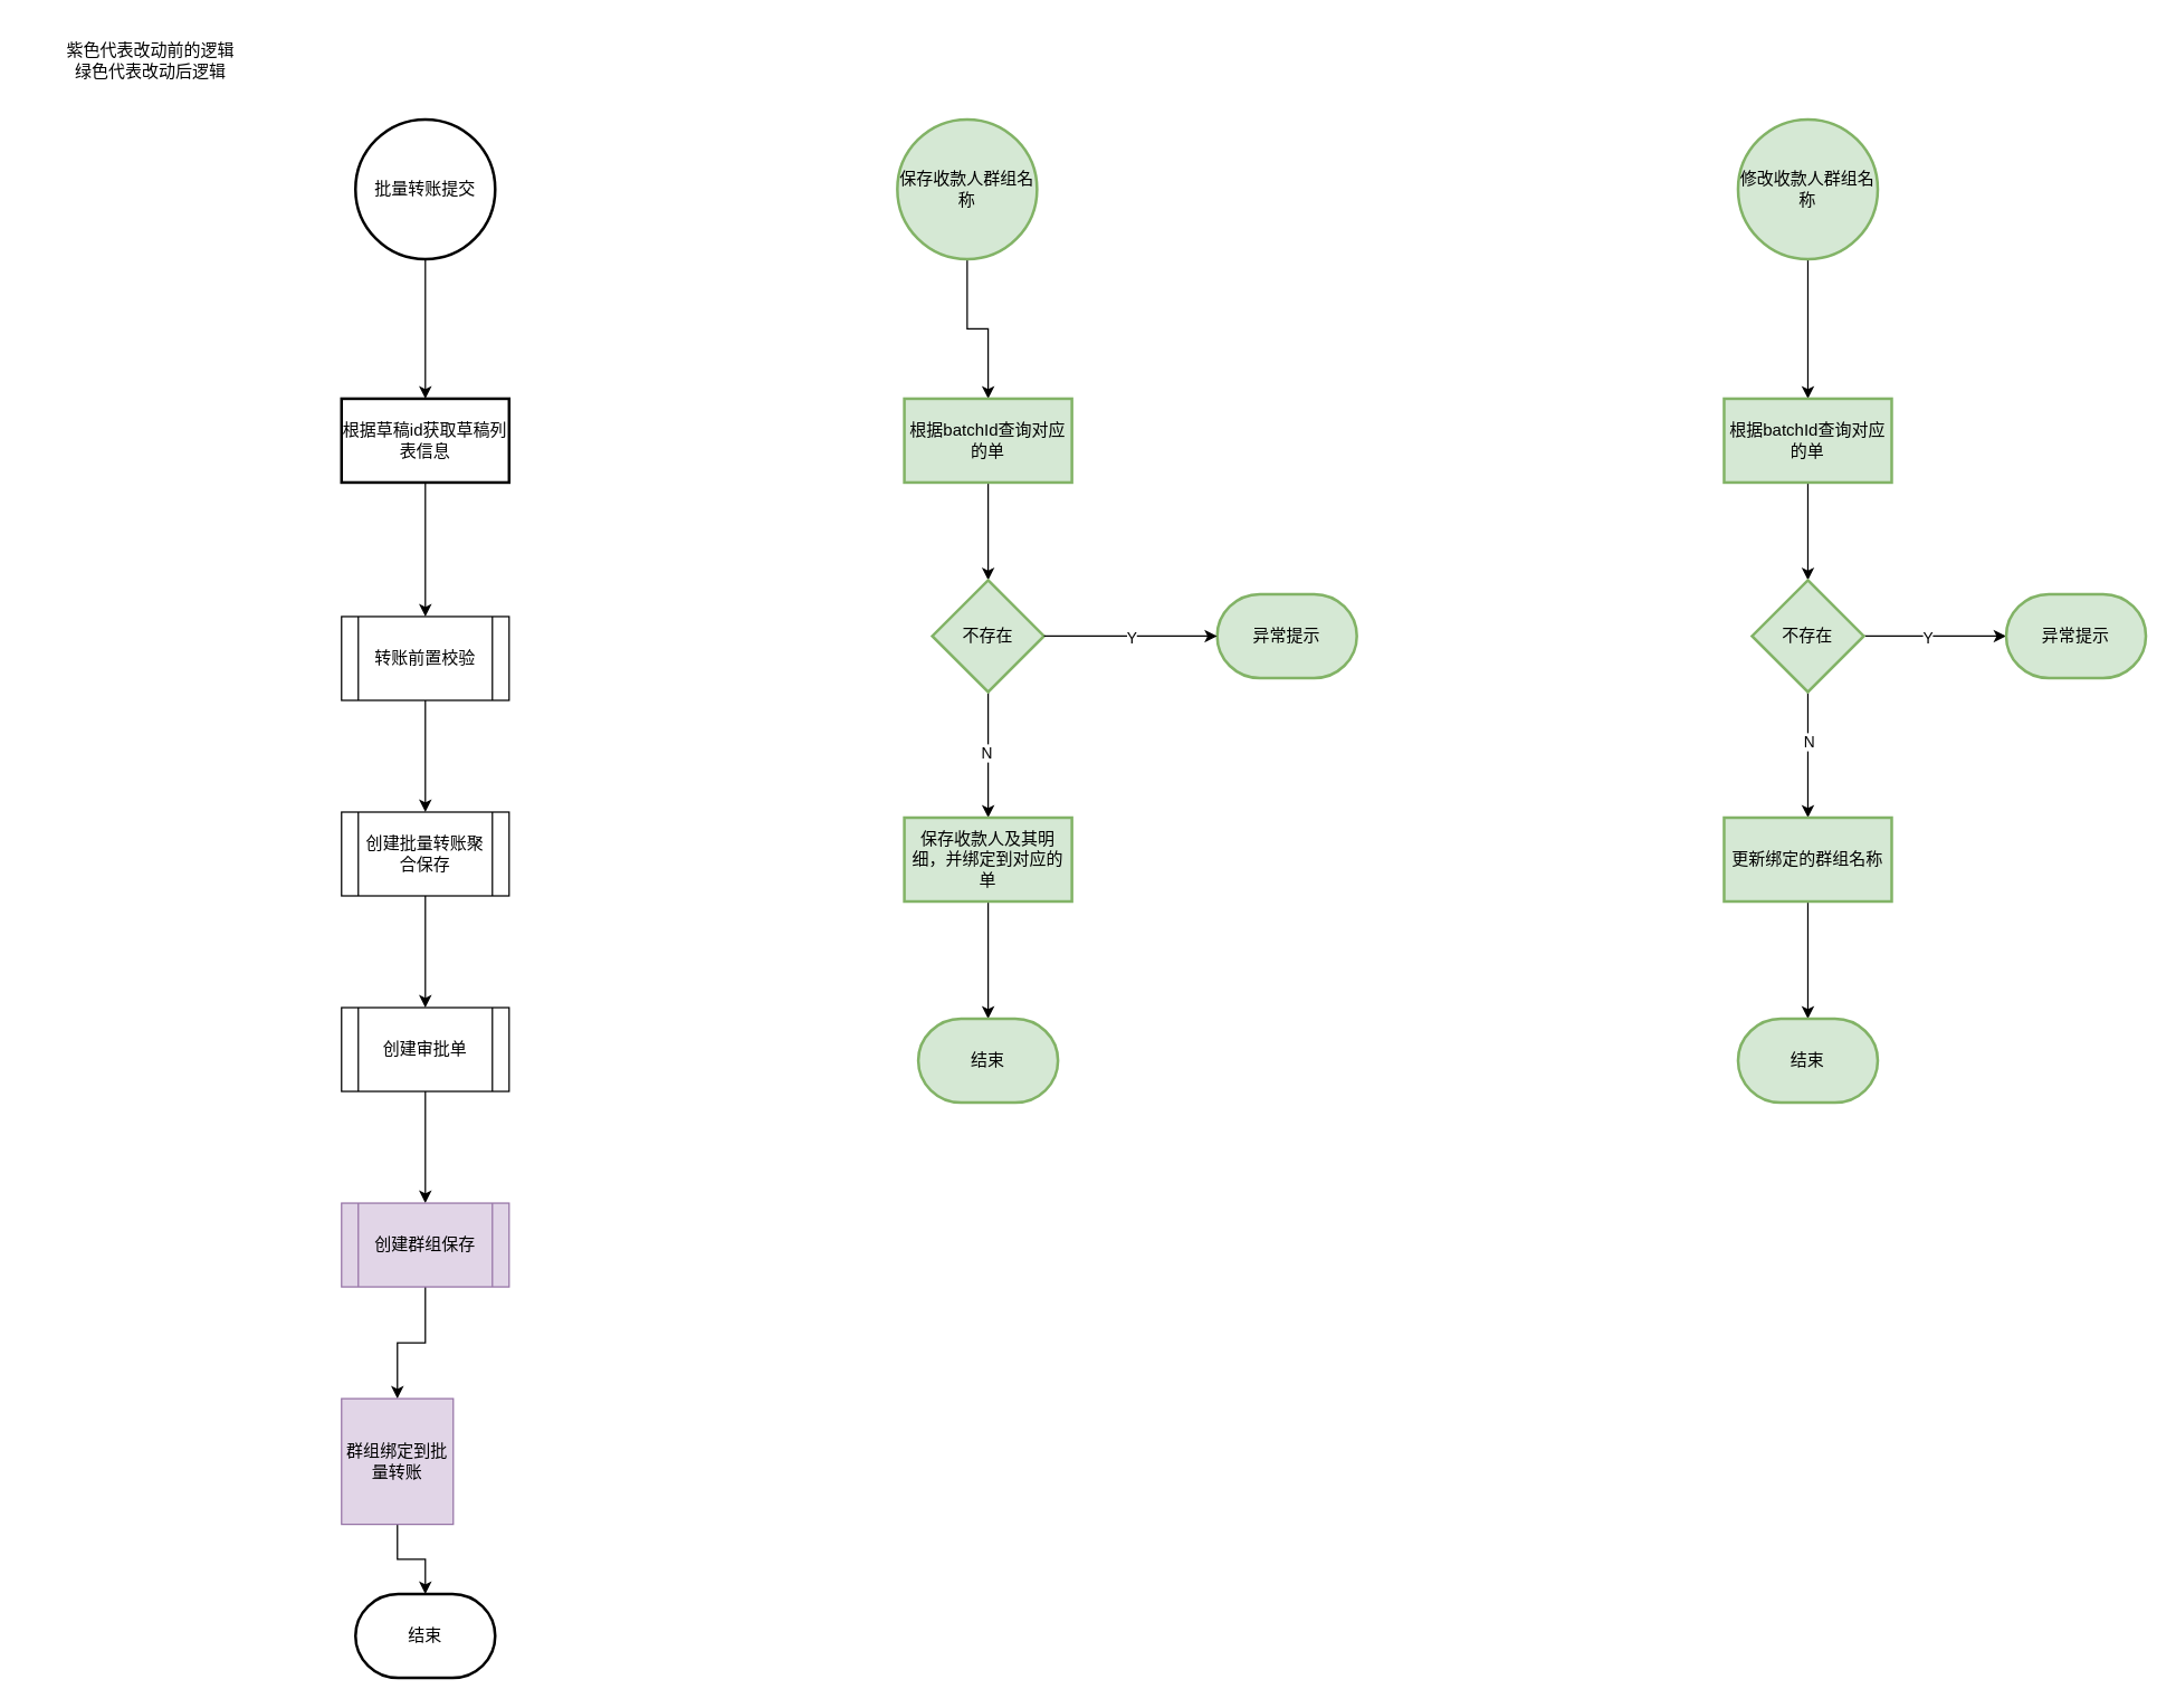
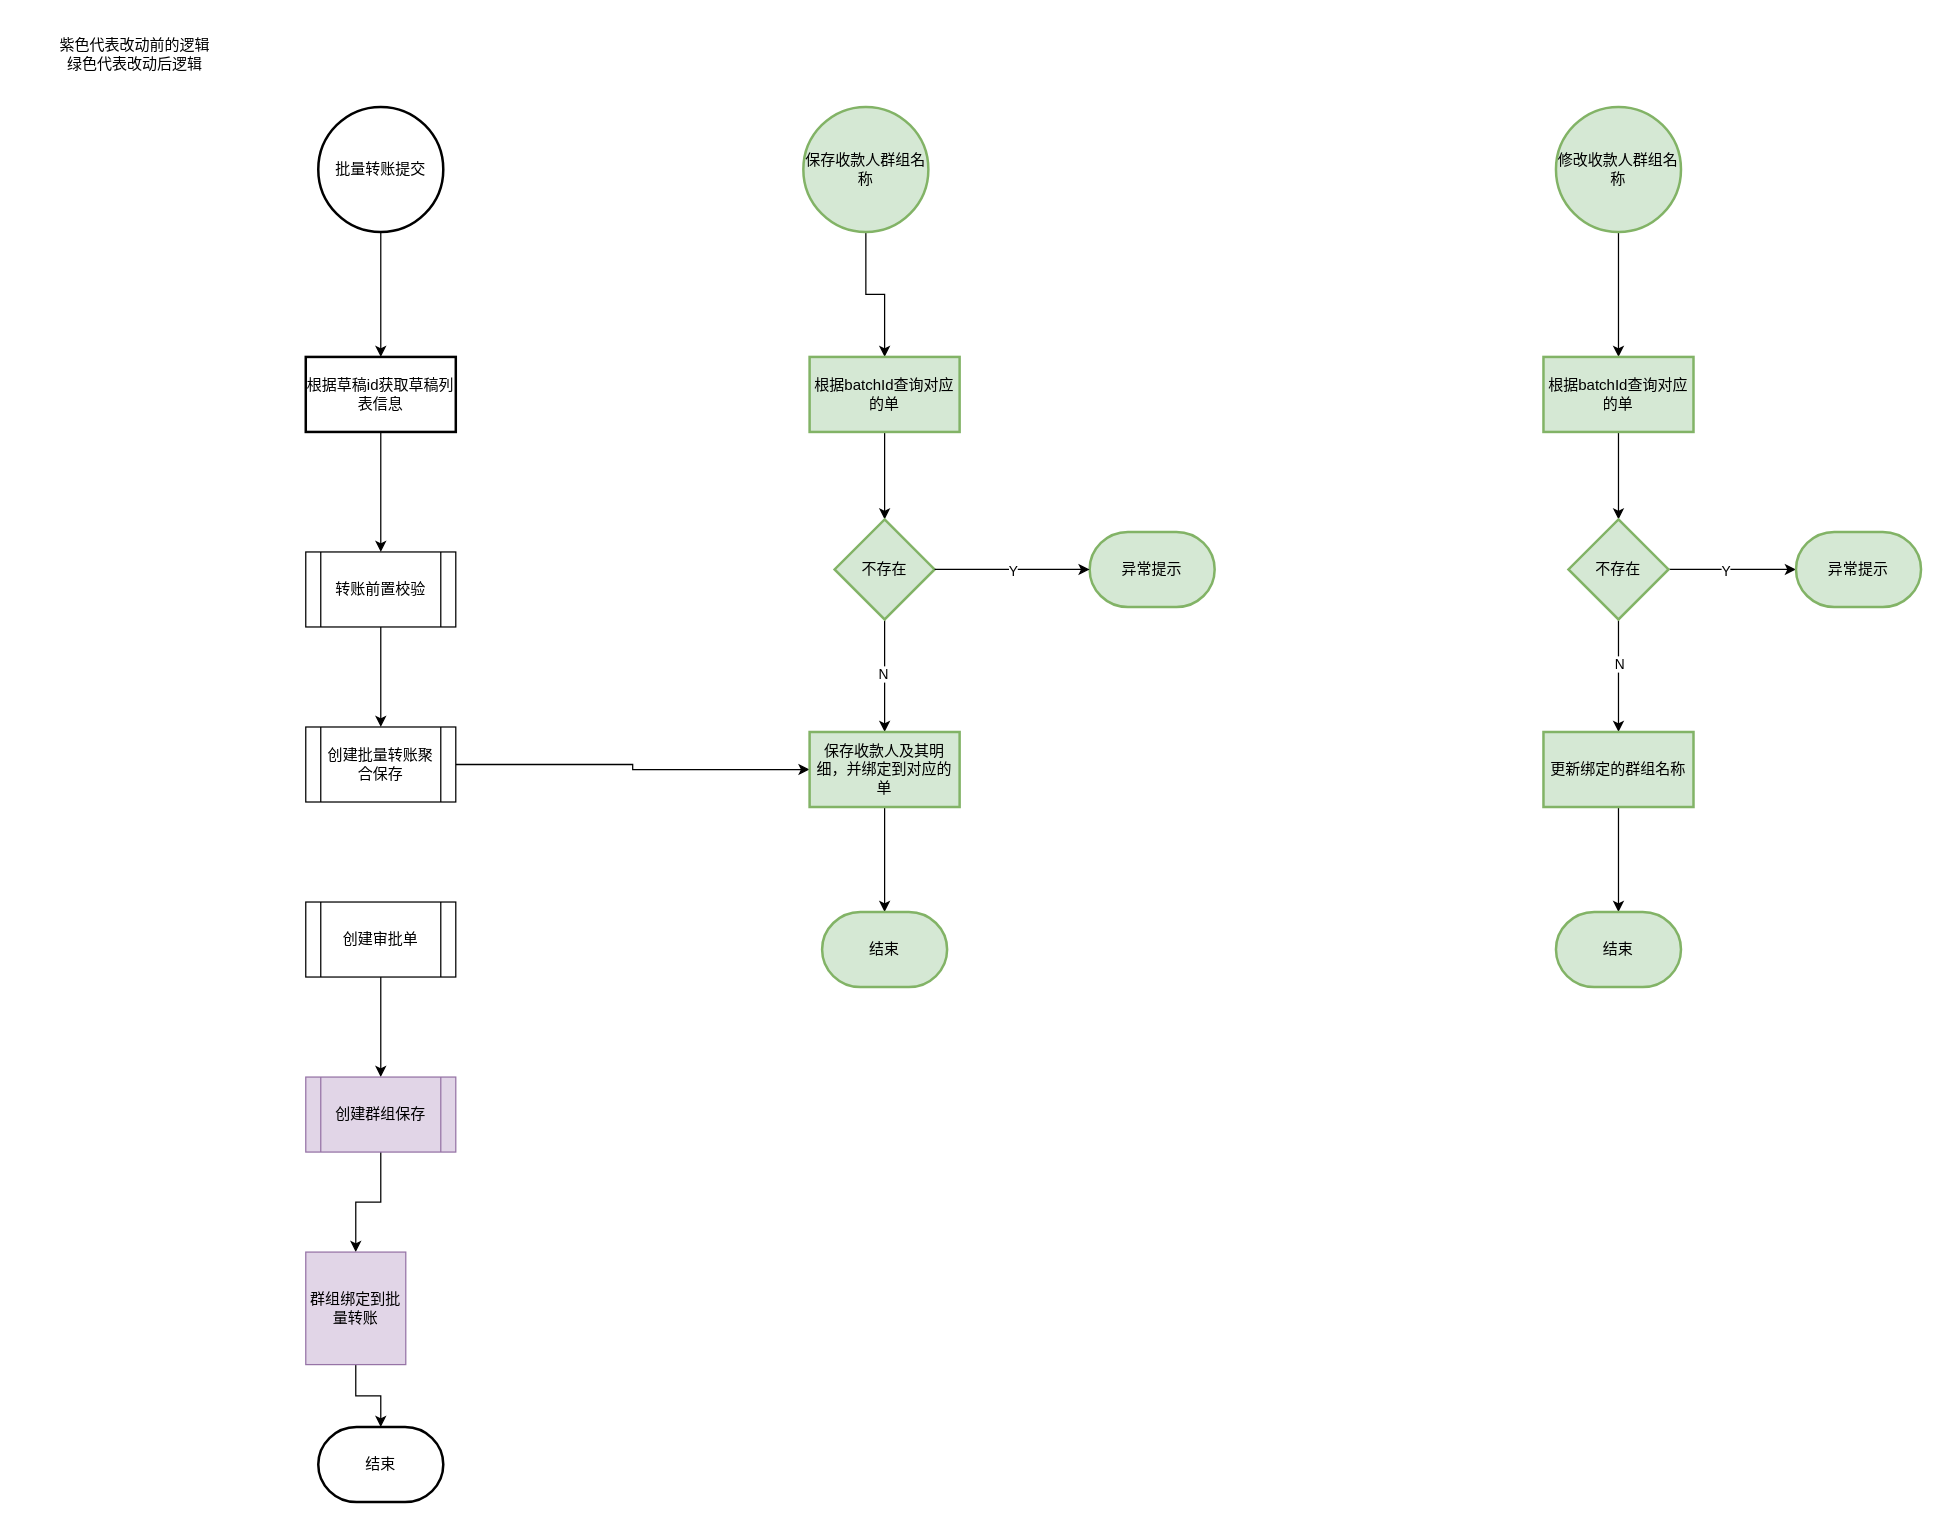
  <mxCell id="0" />
  <mxCell id="1" parent="0" />
  <mxCell id="2" value="" style="edgeStyle=orthogonalEdgeStyle;rounded=0;orthogonalLoop=1;jettySize=auto;html=1;" edge="1" parent="1" source="3" target="5"><mxGeometry relative="1" as="geometry" /></mxCell>
  <mxCell id="3" value="批量转账提交" style="strokeWidth=2;html=1;shape=mxgraph.flowchart.start_2;whiteSpace=wrap;" vertex="1" parent="1"><mxGeometry x="254" y="85" width="100" height="100" as="geometry" /></mxCell>
  <mxCell id="4" style="edgeStyle=orthogonalEdgeStyle;rounded=0;orthogonalLoop=1;jettySize=auto;html=1;exitX=0.5;exitY=1;exitDx=0;exitDy=0;" edge="1" parent="1" source="5" target="7"><mxGeometry relative="1" as="geometry" /></mxCell>
  <mxCell id="5" value="根据草稿id获取草稿列表信息" style="whiteSpace=wrap;html=1;strokeWidth=2;" vertex="1" parent="1"><mxGeometry x="244" y="285" width="120" height="60" as="geometry" /></mxCell>
  <mxCell id="6" value="" style="edgeStyle=orthogonalEdgeStyle;rounded=0;orthogonalLoop=1;jettySize=auto;html=1;" edge="1" parent="1" source="7" target="9"><mxGeometry relative="1" as="geometry" /></mxCell>
  <mxCell id="7" value="转账前置校验" style="shape=process;whiteSpace=wrap;html=1;backgroundOutline=1;" vertex="1" parent="1"><mxGeometry x="244" y="441" width="120" height="60" as="geometry" /></mxCell>
- <mxCell id="8" value="" style="edgeStyle=orthogonalEdgeStyle;rounded=0;orthogonalLoop=1;jettySize=auto;html=1;" edge="1" parent="1" source="9" target="11"><mxGeometry relative="1" as="geometry" /></mxCell>
+ <mxCell id="8" value="" style="edgeStyle=orthogonalEdgeStyle;rounded=0;orthogonalLoop=1;jettySize=auto;html=1;" edge="1" parent="1" source="9" target="29"><mxGeometry relative="1" as="geometry" /></mxCell>
  <mxCell id="9" value="创建批量转账聚合保存" style="shape=process;whiteSpace=wrap;html=1;backgroundOutline=1;" vertex="1" parent="1"><mxGeometry x="244" y="581" width="120" height="60" as="geometry" /></mxCell>
  <mxCell id="10" value="" style="edgeStyle=orthogonalEdgeStyle;rounded=0;orthogonalLoop=1;jettySize=auto;html=1;" edge="1" parent="1" source="11" target="13"><mxGeometry relative="1" as="geometry" /></mxCell>
  <mxCell id="11" value="创建审批单" style="shape=process;whiteSpace=wrap;html=1;backgroundOutline=1;" vertex="1" parent="1"><mxGeometry x="244" y="721" width="120" height="60" as="geometry" /></mxCell>
  <mxCell id="12" value="" style="edgeStyle=orthogonalEdgeStyle;rounded=0;orthogonalLoop=1;jettySize=auto;html=1;" edge="1" parent="1" source="13" target="15"><mxGeometry relative="1" as="geometry" /></mxCell>
  <mxCell id="13" value="创建群组保存" style="shape=process;whiteSpace=wrap;html=1;backgroundOutline=1;fillColor=#e1d5e7;strokeColor=#9673a6;" vertex="1" parent="1"><mxGeometry x="244" y="861" width="120" height="60" as="geometry" /></mxCell>
  <mxCell id="14" style="edgeStyle=orthogonalEdgeStyle;rounded=0;orthogonalLoop=1;jettySize=auto;html=1;exitX=0.5;exitY=1;exitDx=0;exitDy=0;" edge="1" parent="1" source="15" target="16"><mxGeometry relative="1" as="geometry" /></mxCell>
  <mxCell id="15" value="群组绑定到批量转账" style="whiteSpace=wrap;html=1;fillColor=#e1d5e7;strokeColor=#9673a6;" vertex="1" parent="1"><mxGeometry x="244" y="1001" width="80" height="90" as="geometry" /></mxCell>
  <mxCell id="16" value="结束" style="strokeWidth=2;html=1;shape=mxgraph.flowchart.terminator;whiteSpace=wrap;" vertex="1" parent="1"><mxGeometry x="254" y="1141" width="100" height="60" as="geometry" /></mxCell>
  <mxCell id="17" value="紫色代表改动前的逻辑&lt;div&gt;绿色代表改动后逻辑&lt;/div&gt;" style="text;html=1;align=center;verticalAlign=middle;whiteSpace=wrap;rounded=0;" vertex="1" parent="1"><mxGeometry x="20" y="20" width="175" height="46" as="geometry" /></mxCell>
  <mxCell id="18" value="" style="edgeStyle=orthogonalEdgeStyle;rounded=0;orthogonalLoop=1;jettySize=auto;html=1;" edge="1" parent="1" source="19" target="21"><mxGeometry relative="1" as="geometry" /></mxCell>
  <mxCell id="19" value="保存收款人群组名称" style="strokeWidth=2;html=1;shape=mxgraph.flowchart.start_2;whiteSpace=wrap;fillColor=#d5e8d4;strokeColor=#82b366;" vertex="1" parent="1"><mxGeometry x="642" y="85" width="100" height="100" as="geometry" /></mxCell>
  <mxCell id="20" value="" style="edgeStyle=orthogonalEdgeStyle;rounded=0;orthogonalLoop=1;jettySize=auto;html=1;" edge="1" parent="1" source="21" target="24"><mxGeometry relative="1" as="geometry" /></mxCell>
  <mxCell id="21" value="根据batchId查询对应的单" style="whiteSpace=wrap;html=1;strokeWidth=2;fillColor=#d5e8d4;strokeColor=#82b366;" vertex="1" parent="1"><mxGeometry x="647" y="285" width="120" height="60" as="geometry" /></mxCell>
  <mxCell id="22" value="" style="edgeStyle=orthogonalEdgeStyle;rounded=0;orthogonalLoop=1;jettySize=auto;html=1;" edge="1" parent="1" source="24" target="29"><mxGeometry relative="1" as="geometry" /></mxCell>
  <mxCell id="23" value="N" style="edgeLabel;html=1;align=center;verticalAlign=middle;resizable=0;points=[];" vertex="1" connectable="0" parent="22"><mxGeometry x="-0.044" y="-2" relative="1" as="geometry"><mxPoint as="offset" /></mxGeometry></mxCell>
  <mxCell id="24" value="不存在" style="rhombus;whiteSpace=wrap;html=1;strokeWidth=2;fillColor=#d5e8d4;strokeColor=#82b366;" vertex="1" parent="1"><mxGeometry x="667" y="415" width="80" height="80" as="geometry" /></mxCell>
  <mxCell id="25" value="异常提示" style="strokeWidth=2;html=1;shape=mxgraph.flowchart.terminator;whiteSpace=wrap;fillColor=#d5e8d4;strokeColor=#82b366;" vertex="1" parent="1"><mxGeometry x="871" y="425" width="100" height="60" as="geometry" /></mxCell>
  <mxCell id="26" style="edgeStyle=orthogonalEdgeStyle;rounded=0;orthogonalLoop=1;jettySize=auto;html=1;entryX=0;entryY=0.5;entryDx=0;entryDy=0;entryPerimeter=0;" edge="1" parent="1" source="24" target="25"><mxGeometry relative="1" as="geometry" /></mxCell>
  <mxCell id="27" value="Y" style="edgeLabel;html=1;align=center;verticalAlign=middle;resizable=0;points=[];" vertex="1" connectable="0" parent="26"><mxGeometry y="-1" relative="1" as="geometry"><mxPoint as="offset" /></mxGeometry></mxCell>
  <mxCell id="28" style="edgeStyle=orthogonalEdgeStyle;rounded=0;orthogonalLoop=1;jettySize=auto;html=1;exitX=0.5;exitY=1;exitDx=0;exitDy=0;" edge="1" parent="1" source="29" target="30"><mxGeometry relative="1" as="geometry" /></mxCell>
  <mxCell id="29" value="保存收款人及其明细，并绑定到对应的单" style="whiteSpace=wrap;html=1;strokeWidth=2;fillColor=#d5e8d4;strokeColor=#82b366;" vertex="1" parent="1"><mxGeometry x="647" y="585" width="120" height="60" as="geometry" /></mxCell>
  <mxCell id="30" value="结束" style="strokeWidth=2;html=1;shape=mxgraph.flowchart.terminator;whiteSpace=wrap;fillColor=#d5e8d4;strokeColor=#82b366;" vertex="1" parent="1"><mxGeometry x="657" y="729" width="100" height="60" as="geometry" /></mxCell>
  <mxCell id="31" value="" style="edgeStyle=orthogonalEdgeStyle;rounded=0;orthogonalLoop=1;jettySize=auto;html=1;" edge="1" parent="1" source="32" target="34"><mxGeometry relative="1" as="geometry" /></mxCell>
  <mxCell id="32" value="修改收款人群组名称" style="strokeWidth=2;html=1;shape=mxgraph.flowchart.start_2;whiteSpace=wrap;fillColor=#d5e8d4;strokeColor=#82b366;" vertex="1" parent="1"><mxGeometry x="1244" y="85" width="100" height="100" as="geometry" /></mxCell>
  <mxCell id="33" value="" style="edgeStyle=orthogonalEdgeStyle;rounded=0;orthogonalLoop=1;jettySize=auto;html=1;" edge="1" parent="1" source="34" target="39"><mxGeometry relative="1" as="geometry" /></mxCell>
  <mxCell id="34" value="根据batchId查询对应的单" style="whiteSpace=wrap;html=1;strokeWidth=2;fillColor=#d5e8d4;strokeColor=#82b366;" vertex="1" parent="1"><mxGeometry x="1234" y="285" width="120" height="60" as="geometry" /></mxCell>
  <mxCell id="35" value="" style="edgeStyle=orthogonalEdgeStyle;rounded=0;orthogonalLoop=1;jettySize=auto;html=1;" edge="1" parent="1" source="39" target="42"><mxGeometry relative="1" as="geometry" /></mxCell>
  <mxCell id="36" value="N" style="edgeLabel;html=1;align=center;verticalAlign=middle;resizable=0;points=[];" vertex="1" connectable="0" parent="35"><mxGeometry x="-0.222" relative="1" as="geometry"><mxPoint as="offset" /></mxGeometry></mxCell>
  <mxCell id="37" style="edgeStyle=orthogonalEdgeStyle;rounded=0;orthogonalLoop=1;jettySize=auto;html=1;exitX=1;exitY=0.5;exitDx=0;exitDy=0;" edge="1" parent="1" source="39" target="40"><mxGeometry relative="1" as="geometry" /></mxCell>
  <mxCell id="38" value="Y" style="edgeLabel;html=1;align=center;verticalAlign=middle;resizable=0;points=[];" vertex="1" connectable="0" parent="37"><mxGeometry x="-0.118" y="-1" relative="1" as="geometry"><mxPoint as="offset" /></mxGeometry></mxCell>
  <mxCell id="39" value="不存在" style="rhombus;whiteSpace=wrap;html=1;strokeWidth=2;fillColor=#d5e8d4;strokeColor=#82b366;" vertex="1" parent="1"><mxGeometry x="1254" y="415" width="80" height="80" as="geometry" /></mxCell>
  <mxCell id="40" value="异常提示" style="strokeWidth=2;html=1;shape=mxgraph.flowchart.terminator;whiteSpace=wrap;fillColor=#d5e8d4;strokeColor=#82b366;" vertex="1" parent="1"><mxGeometry x="1436" y="425" width="100" height="60" as="geometry" /></mxCell>
  <mxCell id="41" style="edgeStyle=orthogonalEdgeStyle;rounded=0;orthogonalLoop=1;jettySize=auto;html=1;exitX=0.5;exitY=1;exitDx=0;exitDy=0;" edge="1" parent="1" source="42" target="43"><mxGeometry relative="1" as="geometry" /></mxCell>
  <mxCell id="42" value="更新绑定的群组名称" style="whiteSpace=wrap;html=1;strokeWidth=2;fillColor=#d5e8d4;strokeColor=#82b366;" vertex="1" parent="1"><mxGeometry x="1234" y="585" width="120" height="60" as="geometry" /></mxCell>
  <mxCell id="43" value="结束" style="strokeWidth=2;html=1;shape=mxgraph.flowchart.terminator;whiteSpace=wrap;fillColor=#d5e8d4;strokeColor=#82b366;" vertex="1" parent="1"><mxGeometry x="1244" y="729" width="100" height="60" as="geometry" /></mxCell>
